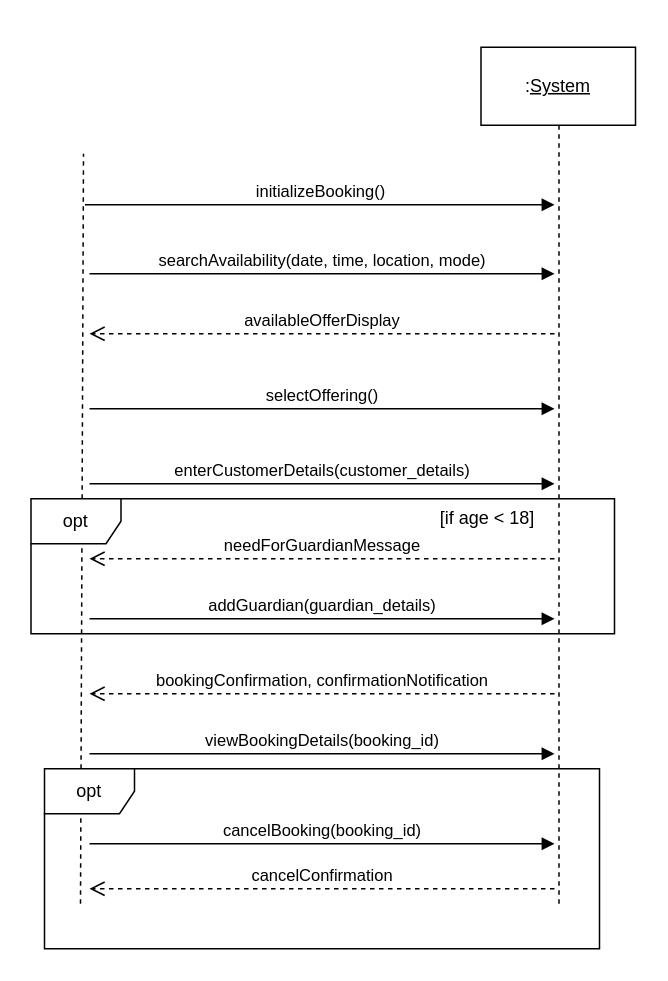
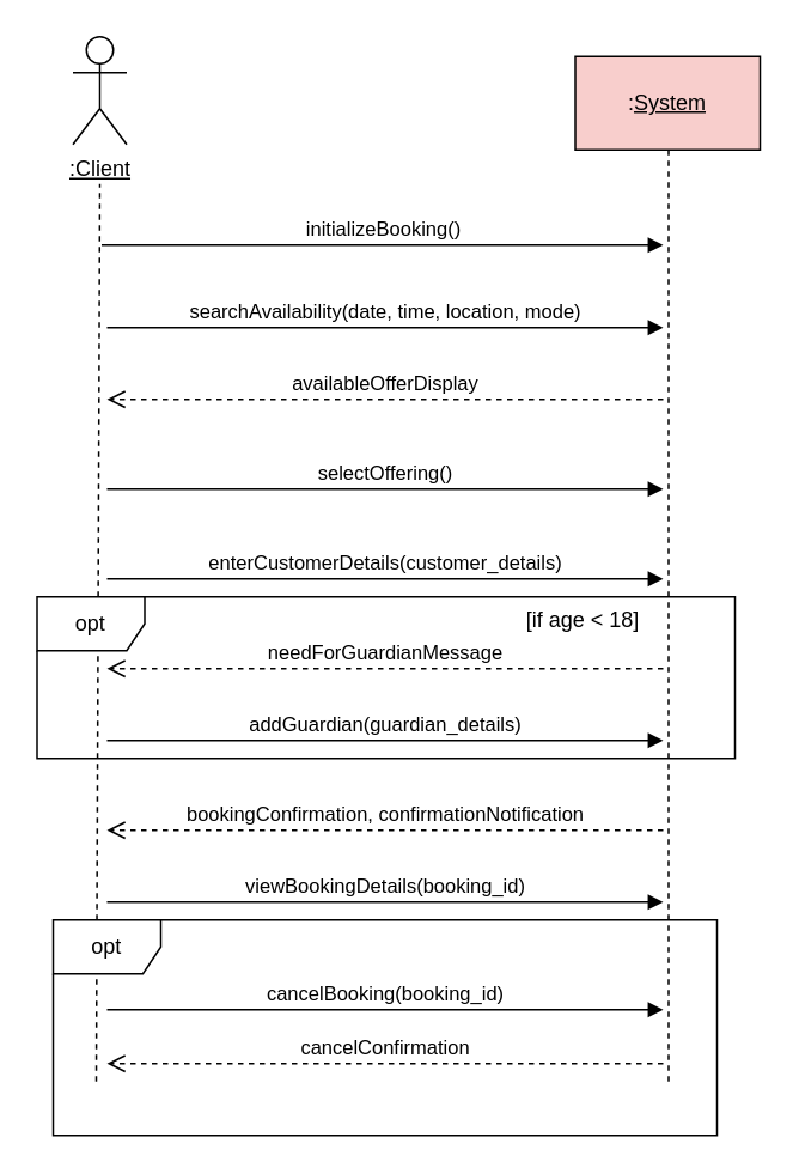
  <mxCell id="0" />
  <mxCell id="1" parent="0" />
- <mxCell id="3" value=":&lt;u&gt;System&lt;/u&gt;" style="rounded=0;whiteSpace=wrap;html=1;" vertex="1" parent="1"><mxGeometry x="320" y="31" width="103" height="52" as="geometry" /></mxCell>
+ <mxCell id="2" value="&lt;u&gt;:Client&lt;/u&gt;" style="shape=umlActor;verticalLabelPosition=bottom;verticalAlign=top;html=1;outlineConnect=0;" vertex="1" parent="1"><mxGeometry x="40" y="20" width="30" height="60" as="geometry" /></mxCell>
+ <mxCell id="3" value=":&lt;u&gt;System&lt;/u&gt;" style="rounded=0;whiteSpace=wrap;html=1;fillColor=#f8cecc;" vertex="1" parent="1"><mxGeometry x="320" y="31" width="103" height="52" as="geometry" /></mxCell>
  <mxCell id="4" value="" style="endArrow=none;dashed=1;html=1;rounded=0;" edge="1" parent="1"><mxGeometry width="50" height="50" relative="1" as="geometry"><mxPoint x="53" y="602" as="sourcePoint" /><mxPoint x="55" y="102" as="targetPoint" /></mxGeometry></mxCell>
  <mxCell id="5" value="" style="endArrow=none;dashed=1;html=1;rounded=0;entryX=0.5;entryY=1;entryDx=0;entryDy=0;" edge="1" parent="1"><mxGeometry width="50" height="50" relative="1" as="geometry"><mxPoint x="372" y="602" as="sourcePoint" /><mxPoint x="372" y="83" as="targetPoint" /></mxGeometry></mxCell>
  <mxCell id="6" value="initializeBooking()" style="html=1;verticalAlign=bottom;endArrow=block;curved=0;rounded=0;" edge="1" parent="1"><mxGeometry x="0.003" width="80" relative="1" as="geometry"><mxPoint x="56" y="136" as="sourcePoint" /><mxPoint x="369" y="136" as="targetPoint" /><mxPoint as="offset" /></mxGeometry></mxCell>
  <mxCell id="7" value="searchAvailability(date, time, location, mode)" style="html=1;verticalAlign=bottom;endArrow=block;curved=0;rounded=0;" edge="1" parent="1"><mxGeometry width="80" relative="1" as="geometry"><mxPoint x="59" y="182" as="sourcePoint" /><mxPoint x="369" y="182" as="targetPoint" /><mxPoint as="offset" /></mxGeometry></mxCell>
  <mxCell id="8" value="availableOfferDisplay" style="html=1;verticalAlign=bottom;endArrow=open;dashed=1;endSize=8;curved=0;rounded=0;" edge="1" parent="1"><mxGeometry relative="1" as="geometry"><mxPoint x="369" y="222" as="sourcePoint" /><mxPoint x="59" y="222" as="targetPoint" /></mxGeometry></mxCell>
  <mxCell id="9" value="selectOffering()" style="html=1;verticalAlign=bottom;endArrow=block;curved=0;rounded=0;" edge="1" parent="1"><mxGeometry width="80" relative="1" as="geometry"><mxPoint x="59" y="272" as="sourcePoint" /><mxPoint x="369" y="272" as="targetPoint" /></mxGeometry></mxCell>
  <mxCell id="10" value="enterCustomerDetails(customer_details)" style="html=1;verticalAlign=bottom;endArrow=block;curved=0;rounded=0;" edge="1" parent="1"><mxGeometry width="80" relative="1" as="geometry"><mxPoint x="59" y="322" as="sourcePoint" /><mxPoint x="369" y="322" as="targetPoint" /><mxPoint as="offset" /></mxGeometry></mxCell>
  <mxCell id="11" value="[if age &amp;lt; 18]" style="text;html=1;align=center;verticalAlign=middle;resizable=0;points=[];autosize=1;strokeColor=none;fillColor=none;" vertex="1" parent="1"><mxGeometry x="279" y="330" width="90" height="30" as="geometry" /></mxCell>
  <mxCell id="12" value="needForGuardianMessage" style="html=1;verticalAlign=bottom;endArrow=open;dashed=1;endSize=8;curved=0;rounded=0;" edge="1" parent="1"><mxGeometry relative="1" as="geometry"><mxPoint x="369" y="372" as="sourcePoint" /><mxPoint x="59" y="372" as="targetPoint" /></mxGeometry></mxCell>
  <mxCell id="13" value="addGuardian(guardian_details)" style="html=1;verticalAlign=bottom;endArrow=block;curved=0;rounded=0;" edge="1" parent="1"><mxGeometry width="80" relative="1" as="geometry"><mxPoint x="59" y="412" as="sourcePoint" /><mxPoint x="369" y="412" as="targetPoint" /></mxGeometry></mxCell>
  <mxCell id="14" value="opt" style="shape=umlFrame;whiteSpace=wrap;html=1;pointerEvents=0;" vertex="1" parent="1"><mxGeometry x="20" y="332" width="389" height="90" as="geometry" /></mxCell>
  <mxCell id="15" value="bookingConfirmation, confirmationNotification" style="html=1;verticalAlign=bottom;endArrow=open;dashed=1;endSize=8;curved=0;rounded=0;" edge="1" parent="1"><mxGeometry relative="1" as="geometry"><mxPoint x="369" y="462" as="sourcePoint" /><mxPoint x="59" y="462" as="targetPoint" /></mxGeometry></mxCell>
  <mxCell id="16" value="viewBookingDetails(booking_id)" style="html=1;verticalAlign=bottom;endArrow=block;curved=0;rounded=0;" edge="1" parent="1"><mxGeometry width="80" relative="1" as="geometry"><mxPoint x="59" y="502" as="sourcePoint" /><mxPoint x="369" y="502" as="targetPoint" /></mxGeometry></mxCell>
  <mxCell id="17" value="opt" style="shape=umlFrame;whiteSpace=wrap;html=1;pointerEvents=0;" vertex="1" parent="1"><mxGeometry x="29" y="512" width="370" height="120" as="geometry" /></mxCell>
  <mxCell id="18" value="cancelBooking(booking_id)" style="html=1;verticalAlign=bottom;endArrow=block;curved=0;rounded=0;" edge="1" parent="1"><mxGeometry width="80" relative="1" as="geometry"><mxPoint x="59" y="562" as="sourcePoint" /><mxPoint x="369" y="562" as="targetPoint" /></mxGeometry></mxCell>
  <mxCell id="19" value="cancelConfirmation" style="html=1;verticalAlign=bottom;endArrow=open;dashed=1;endSize=8;curved=0;rounded=0;" edge="1" parent="1"><mxGeometry relative="1" as="geometry"><mxPoint x="369" y="592" as="sourcePoint" /><mxPoint x="59" y="592" as="targetPoint" /></mxGeometry></mxCell>
